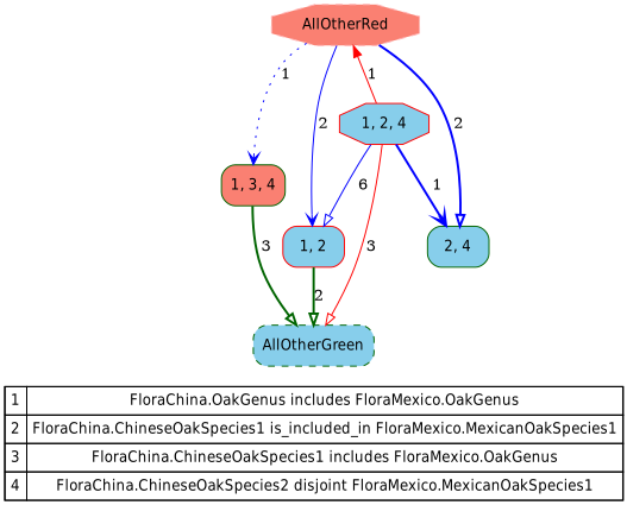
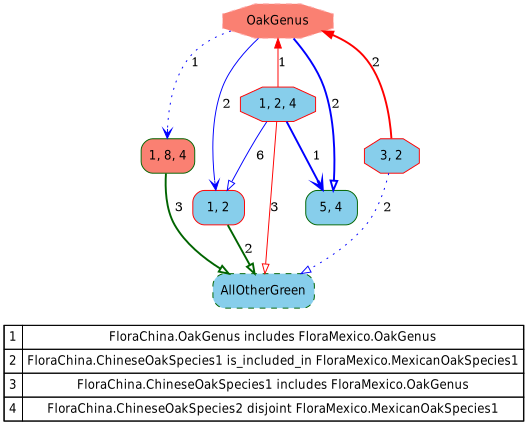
  digraph {
    rankdir=TB
    node [fillcolor=skyblue fontname="Helvetica-Narrow" shape=box color="#006400" style="rounded,filled"]
    edge [arrowhead=onormal color=blue style=bold]
    n1 [fillcolor=white label=<   <TABLE BORDER="0" CELLBORDER="1" CELLSPACING="0" CELLPADDING="4">  <TR>   <TD>1</TD>   <TD>FloraChina.OakGenus includes FloraMexico.OakGenus</TD>   </TR>  <TR>   <TD>2</TD>   <TD>FloraChina.ChineseOakSpecies1 is_included_in FloraMexico.MexicanOakSpecies1</TD>   </TR>  <TR>   <TD>3</TD>   <TD>FloraChina.ChineseOakSpecies1 includes FloraMexico.OakGenus</TD>   </TR>  <TR>   <TD>4</TD>   <TD>FloraChina.ChineseOakSpecies2 disjoint FloraMexico.MexicanOakSpecies1</TD>   </TR>  </TABLE>   > margin=0 color="" style=""]
-   AllOtherRed [color="#FFB0B0" fillcolor=salmon shape=octagon style="dashed,filled"]
-   "1, 3, 4" [fillcolor=salmon]
-   "2, 4"
+   AllOtherRed [color="#FFB0B0" fillcolor=salmon shape=octagon style="dashed,filled" label=OakGenus]
+   "1, 3, 4" [fillcolor=salmon label="1, 8, 4"]
+   "2, 4" [label="5, 4"]
    "1, 2" [color="#FF0000"]
+   "3, 2" [color="#FF0000" shape=octagon style=filled]
    "1, 2, 4" [color="#FF0000" shape=octagon style=filled]
    AllOtherGreen [style="rounded,dashed,filled"]
    subgraph sub_1 {
      rank=sink
      n1
    }
    AllOtherRed -> "1, 3, 4" [arrowhead=vee label=1 style=dotted]
    AllOtherRed -> "2, 4" [label=2]
    AllOtherRed -> "1, 2" [arrowhead=vee label=2 style=solid]
+   AllOtherRed -> "3, 2" [color=red dir=back label=2 arrowhead=""]
    AllOtherRed -> "1, 2, 4" [color=red dir=back label=1 style=solid arrowhead=""]
    "1, 3, 4" -> AllOtherGreen [color="#006400" label=3]
    "1, 2" -> AllOtherGreen [color="#006400" label=2]
+   "3, 2" -> AllOtherGreen [label=2 style=dotted]
    "1, 2, 4" -> "2, 4" [arrowhead=vee label=1]
    "1, 2, 4" -> "1, 2" [label=6 style=solid]
    "1, 2, 4" -> AllOtherGreen [color=red label=3 style=solid]
  }
